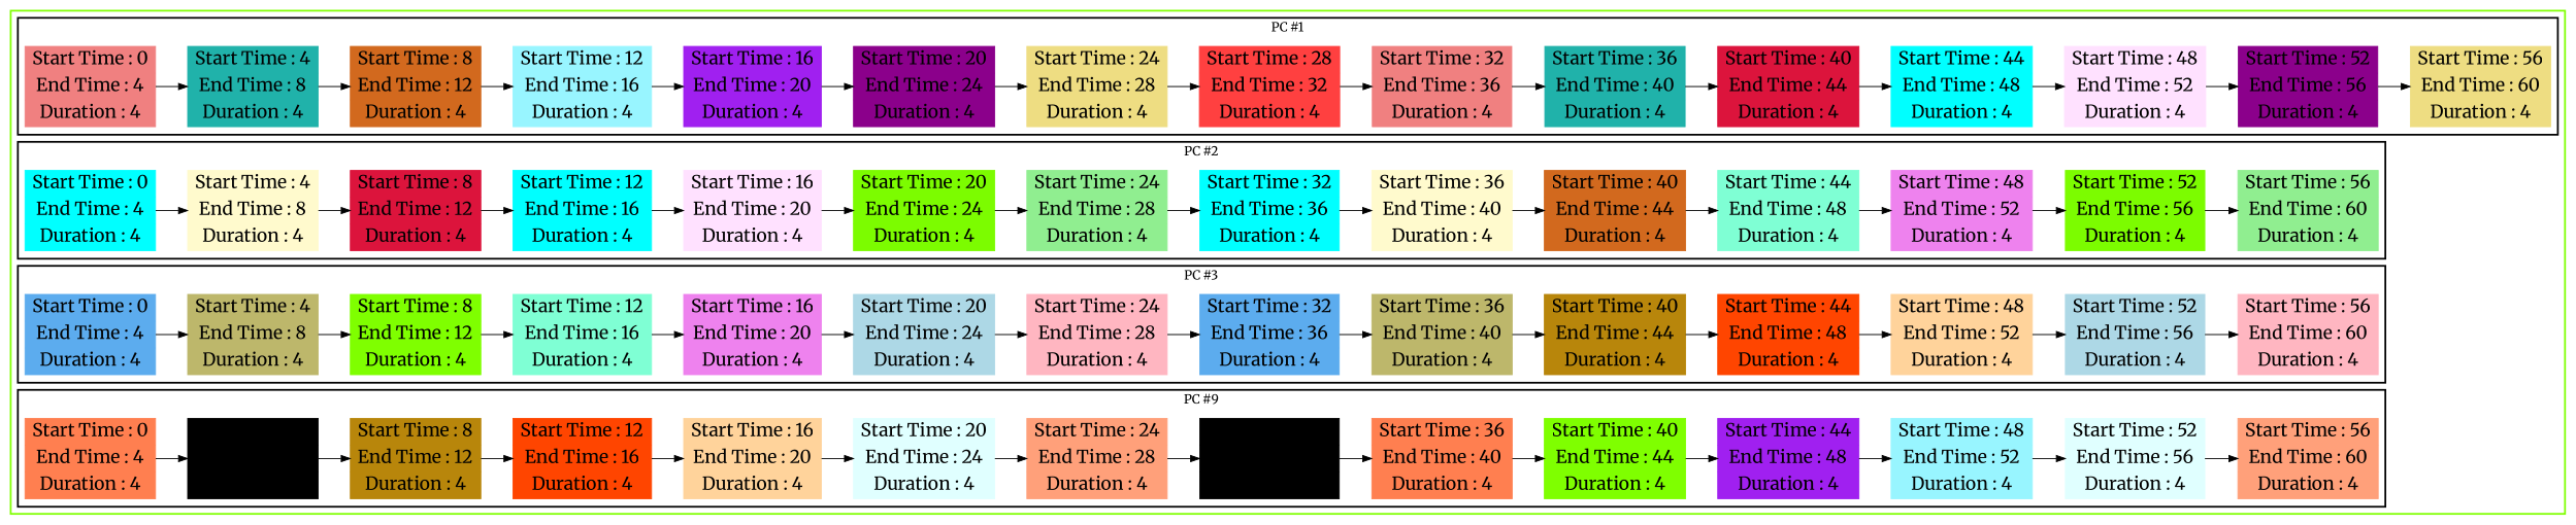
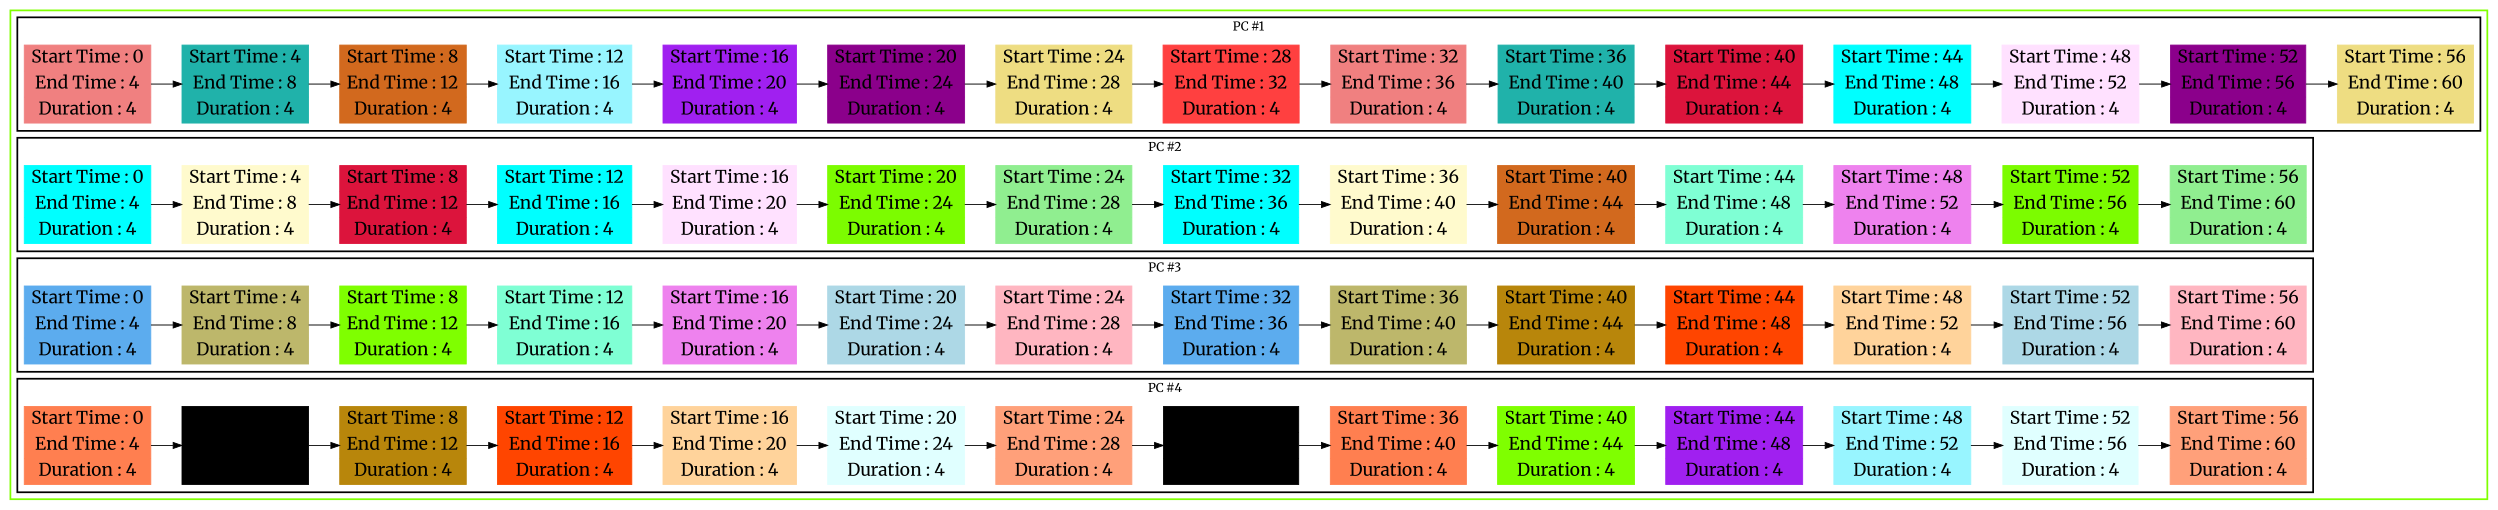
  digraph {
    fontname=Merriweather
    rankdir=LR
    node [color=lightcoral fontname=Merriweather fontsize=20 shape=record style=filled]
    edge [fontname=Merriweather]
    n1 [label="Start Time : 0 | End Time : 4 | Duration : 4"]
    n2 [color=lightseagreen label="Start Time : 4 | End Time : 8 | Duration : 4"]
    n3 [color=chocolate label="Start Time : 8 | End Time : 12 | Duration : 4"]
    n4 [color=cadetblue1 label="Start Time : 12 | End Time : 16 | Duration : 4"]
    n5 [color=x11purple label="Start Time : 16 | End Time : 20 | Duration : 4"]
    n6 [color=darkmagenta label="Start Time : 20 | End Time : 24 | Duration : 4"]
    n7 [color=lightgoldenrod label="Start Time : 24 | End Time : 28 | Duration : 4"]
    n8 [color=brown1 label="Start Time : 28 | End Time : 32 | Duration : 4"]
    n9 [label="Start Time : 32 | End Time : 36 | Duration : 4"]
    n10 [color=lightseagreen label="Start Time : 36 | End Time : 40 | Duration : 4"]
    n11 [color=crimson label="Start Time : 40 | End Time : 44 | Duration : 4"]
    n12 [color=aqua label="Start Time : 44 | End Time : 48 | Duration : 4"]
    n13 [color=thistle1 label="Start Time : 48 | End Time : 52 | Duration : 4"]
    n14 [color=darkmagenta label="Start Time : 52 | End Time : 56 | Duration : 4"]
    n15 [color=lightgoldenrod label="Start Time : 56 | End Time : 60 | Duration : 4"]
    n16 [color=cyan label="Start Time : 0 | End Time : 4 | Duration : 4"]
    n17 [color=lemonchiffon label="Start Time : 4 | End Time : 8 | Duration : 4"]
    n18 [color=crimson label="Start Time : 8 | End Time : 12 | Duration : 4"]
    n19 [color=aqua label="Start Time : 12 | End Time : 16 | Duration : 4"]
    n20 [color=thistle1 label="Start Time : 16 | End Time : 20 | Duration : 4"]
    n21 [color=lawngreen label="Start Time : 20 | End Time : 24 | Duration : 4"]
    n22 [color=lightgreen label="Start Time : 24 | End Time : 28 | Duration : 4"]
    n23 [color=cyan label="Start Time : 32 | End Time : 36 | Duration : 4"]
    n24 [color=lemonchiffon label="Start Time : 36 | End Time : 40 | Duration : 4"]
    n25 [color=chocolate label="Start Time : 40 | End Time : 44 | Duration : 4"]
    n26 [color=aquamarine label="Start Time : 44 | End Time : 48 | Duration : 4"]
    n27 [color=violet label="Start Time : 48 | End Time : 52 | Duration : 4"]
    n28 [color=lawngreen label="Start Time : 52 | End Time : 56 | Duration : 4"]
    n29 [color=lightgreen label="Start Time : 56 | End Time : 60 | Duration : 4"]
    n30 [color=steelblue2 label="Start Time : 0 | End Time : 4 | Duration : 4"]
    n31 [color=darkkhaki label="Start Time : 4 | End Time : 8 | Duration : 4"]
    n32 [color=chartreuse label="Start Time : 8 | End Time : 12 | Duration : 4"]
    n33 [color=aquamarine label="Start Time : 12 | End Time : 16 | Duration : 4"]
    n34 [color=violet label="Start Time : 16 | End Time : 20 | Duration : 4"]
    n35 [color=lightblue label="Start Time : 20 | End Time : 24 | Duration : 4"]
    n36 [color=lightpink label="Start Time : 24 | End Time : 28 | Duration : 4"]
    n37 [color=steelblue2 label="Start Time : 32 | End Time : 36 | Duration : 4"]
    n38 [color=darkkhaki label="Start Time : 36 | End Time : 40 | Duration : 4"]
    n39 [color=darkgoldenrod label="Start Time : 40 | End Time : 44 | Duration : 4"]
    n40 [color=orangered1 label="Start Time : 44 | End Time : 48 | Duration : 4"]
    n41 [color=burlywood1 label="Start Time : 48 | End Time : 52 | Duration : 4"]
    n42 [color=lightblue label="Start Time : 52 | End Time : 56 | Duration : 4"]
    n43 [color=lightpink label="Start Time : 56 | End Time : 60 | Duration : 4"]
    n44 [color=coral label="Start Time : 0 | End Time : 4 | Duration : 4"]
    n45 [color=cornflower label="Start Time : 4 | End Time : 8 | Duration : 4"]
    n46 [color=darkgoldenrod label="Start Time : 8 | End Time : 12 | Duration : 4"]
    n47 [color=orangered1 label="Start Time : 12 | End Time : 16 | Duration : 4"]
    n48 [color=burlywood1 label="Start Time : 16 | End Time : 20 | Duration : 4"]
    n49 [color=lightcyan label="Start Time : 20 | End Time : 24 | Duration : 4"]
    n50 [color=lightsalmon label="Start Time : 24 | End Time : 28 | Duration : 4"]
    n51 [color=cornflower label="Start Time : 32 | End Time : 36 | Duration : 4"]
    n52 [color=coral label="Start Time : 36 | End Time : 40 | Duration : 4"]
    n53 [color=chartreuse label="Start Time : 40 | End Time : 44 | Duration : 4"]
    n54 [color=x11purple label="Start Time : 44 | End Time : 48 | Duration : 4"]
    n55 [color=cadetblue1 label="Start Time : 48 | End Time : 52 | Duration : 4"]
    n56 [color=lightcyan label="Start Time : 52 | End Time : 56 | Duration : 4"]
    n57 [color=lightsalmon label="Start Time : 56 | End Time : 60 | Duration : 4"]
    subgraph cluster_1 {
      color=chartreuse
      style=bold
      subgraph cluster_2 {
        color=black
        label="PC #1"
        style=bold
        n1
        n2
        n3
        n4
        n5
        n6
        n7
        n8
        n9
        n10
        n11
        n12
        n13
        n14
        n15
      }
      subgraph cluster_3 {
        color=black
        label="PC #2"
        style=bold
        n16
        n17
        n18
        n19
        n20
        n21
        n22
        n23
        n24
        n25
        n26
        n27
        n28
        n29
      }
      subgraph cluster_4 {
        color=black
        label="PC #3"
        style=bold
        n30
        n31
        n32
        n33
        n34
        n35
        n36
        n37
        n38
        n39
        n40
        n41
        n42
        n43
      }
      subgraph cluster_5 {
        color=black
-       label="PC #9"
+       label="PC #4"
        style=bold
        n44
        n45
        n46
        n47
        n48
        n49
        n50
        n51
        n52
        n53
        n54
        n55
        n56
        n57
      }
    }
    n1 -> n2
    n2 -> n3
    n3 -> n4
    n4 -> n5
    n5 -> n6
    n6 -> n7
    n7 -> n8
    n8 -> n9
    n9 -> n10
    n10 -> n11
    n11 -> n12
    n12 -> n13
    n13 -> n14
    n14 -> n15
    n16 -> n17
    n17 -> n18
    n18 -> n19
    n19 -> n20
    n20 -> n21
    n21 -> n22
    n22 -> n23
    n23 -> n24
    n24 -> n25
    n25 -> n26
    n26 -> n27
    n27 -> n28
    n28 -> n29
    n30 -> n31
    n31 -> n32
    n32 -> n33
    n33 -> n34
    n34 -> n35
    n35 -> n36
    n36 -> n37
    n37 -> n38
    n38 -> n39
    n39 -> n40
    n40 -> n41
    n41 -> n42
    n42 -> n43
    n44 -> n45
    n45 -> n46
    n46 -> n47
    n47 -> n48
    n48 -> n49
    n49 -> n50
    n50 -> n51
    n51 -> n52
    n52 -> n53
    n53 -> n54
    n54 -> n55
    n55 -> n56
    n56 -> n57
  }
